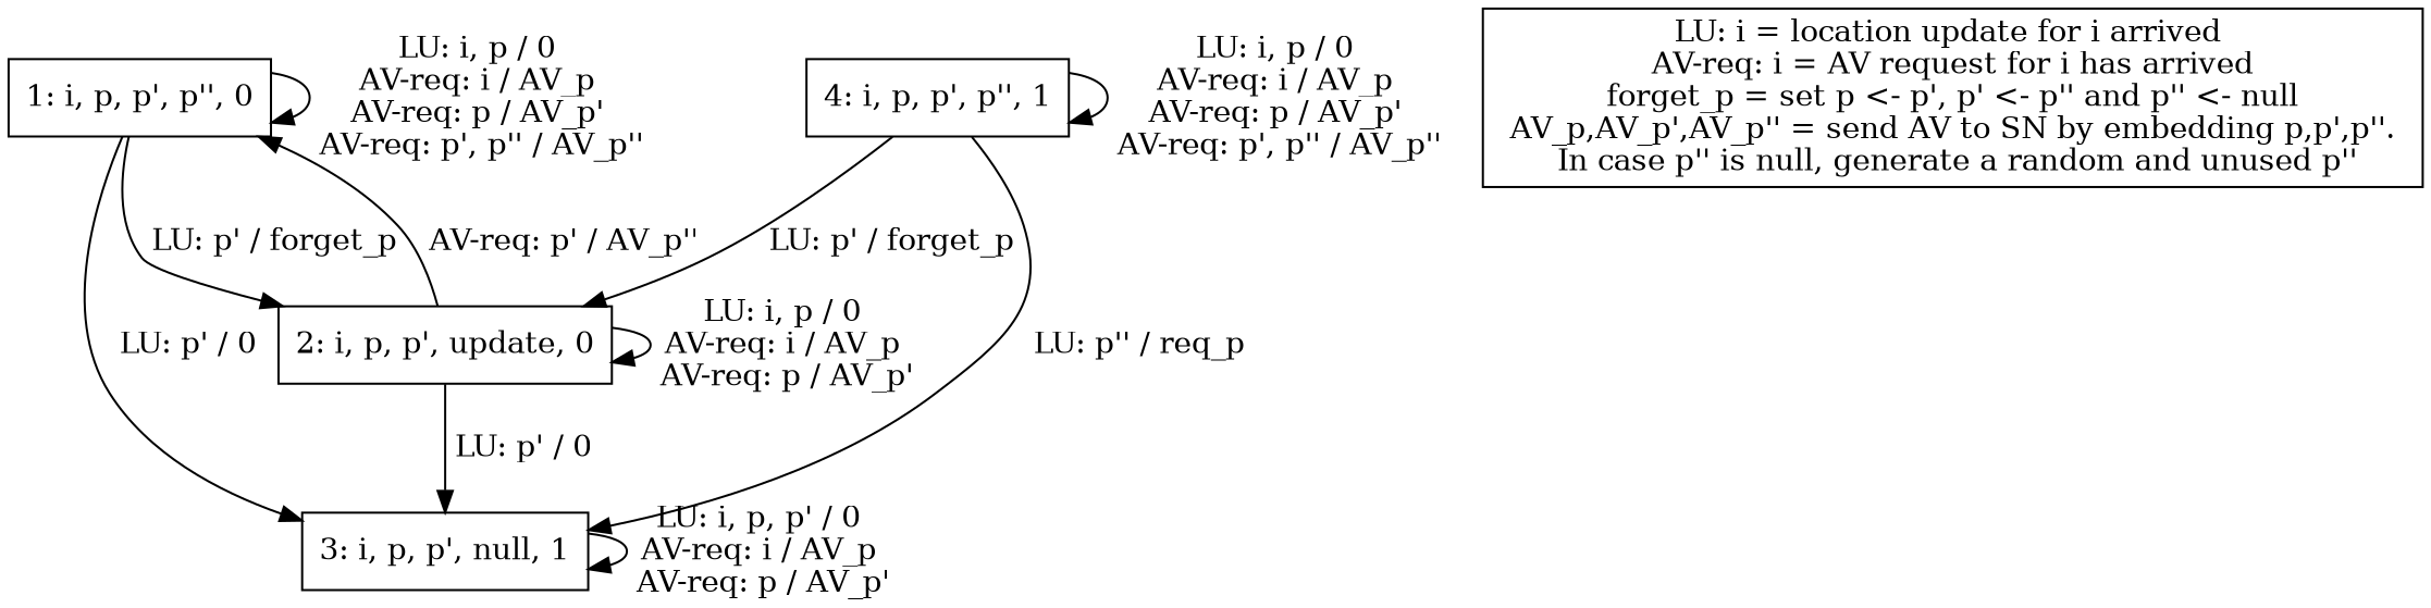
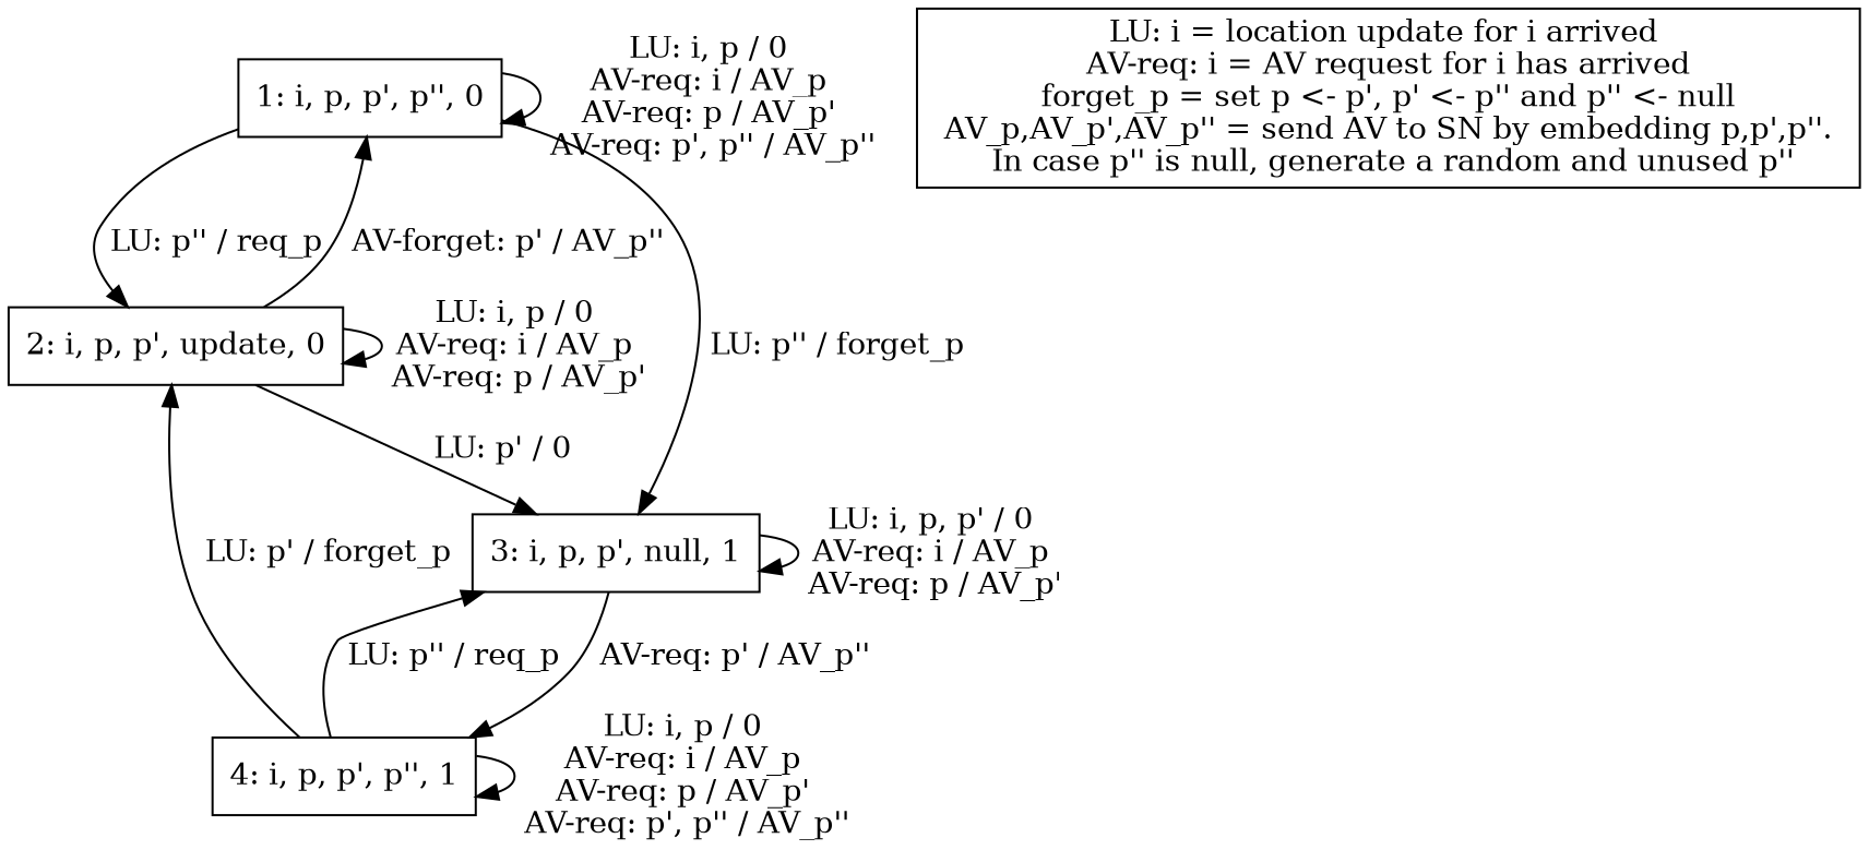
  digraph {
    node [shape=rectangle]
    n1 [label="1: i, p, p', p'', 0"]
    n2 [label="2: i, p, p', update, 0"]
    n3 [label="3: i, p, p', null, 1"]
    n4 [label="4: i, p, p', p'', 1"]
    n5 [label="LU: i = location update for i arrived \n AV-req: i = AV request for i has arrived \n forget_p = set p <- p', p' <- p'' and p'' <- null \n AV_p,AV_p',AV_p'' = send AV to SN by embedding p,p',p''. \n In case p'' is null, generate a random and unused p''"]
    n1 -> n1 [label=" LU: i, p / 0 \n AV-req: i / AV_p \n AV-req: p / AV_p' \n AV-req: p', p'' / AV_p''"]
-   n1 -> n2 [label=" LU: p' / forget_p"]
-   n1 -> n3 [label=" LU: p' / 0"]
-   n2 -> n1 [label=" AV-req: p' / AV_p''"]
+   n1 -> n2 [label=" LU: p'' / req_p"]
+   n1 -> n3 [label=" LU: p'' / forget_p"]
+   n2 -> n1 [label=" AV-forget: p' / AV_p''"]
    n2 -> n2 [label=" LU: i, p / 0 \n AV-req: i / AV_p \n AV-req: p / AV_p'"]
    n2 -> n3 [label=" LU: p' / 0"]
    n3 -> n3 [label=" LU: i, p, p' / 0 \n AV-req: i / AV_p \n AV-req: p / AV_p'"]
+   n3 -> n4 [label=" AV-req: p' / AV_p''"]
    n4 -> n2 [label=" LU: p' / forget_p"]
    n4 -> n3 [label=" LU: p'' / req_p"]
    n4 -> n4 [label=" LU: i, p / 0 \n AV-req: i / AV_p \n AV-req: p / AV_p' \n AV-req: p', p'' / AV_p''"]
  }
